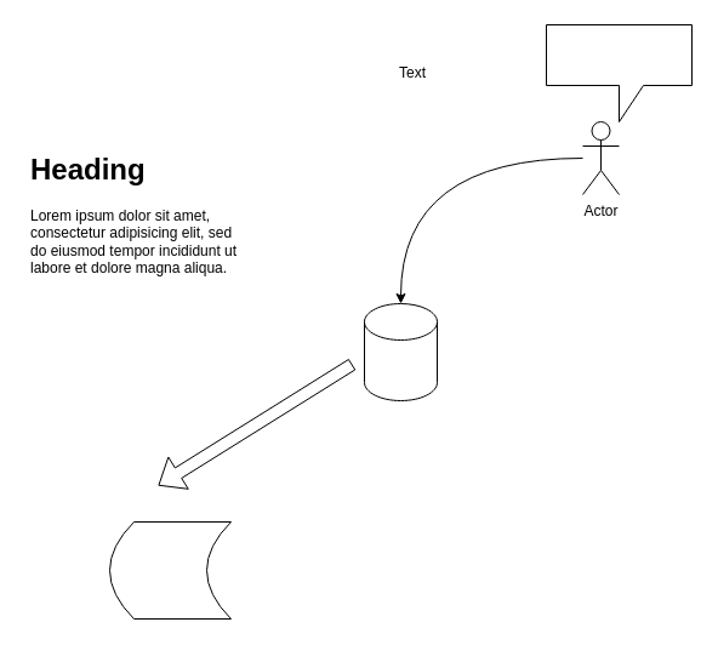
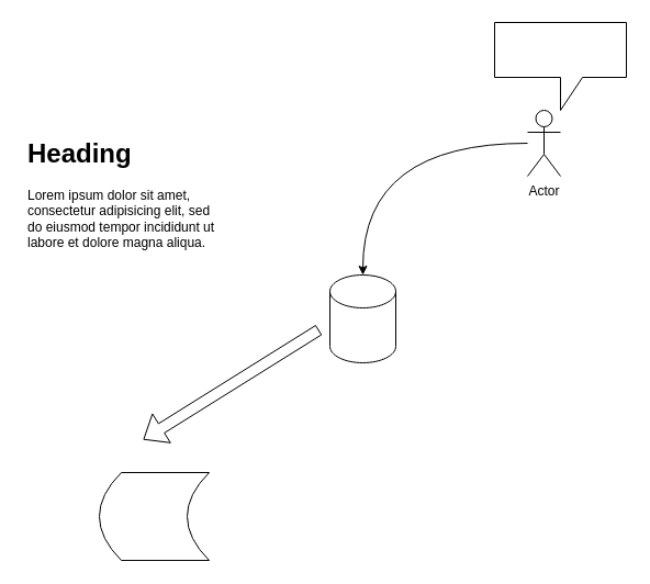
  <mxCell id="0" />
  <mxCell id="1" parent="0" />
- <mxCell id="2" value="Text" style="text;html=1;strokeColor=none;fillColor=none;align=center;verticalAlign=middle;whiteSpace=wrap;rounded=0;" vertex="1" parent="1"><mxGeometry x="320" y="50" width="40" height="20" as="geometry" /></mxCell>
  <mxCell id="3" value="&lt;h1&gt;Heading&lt;/h1&gt;&lt;p&gt;Lorem ipsum dolor sit amet, consectetur adipisicing elit, sed do eiusmod tempor incididunt ut labore et dolore magna aliqua.&lt;/p&gt;" style="text;html=1;strokeColor=none;fillColor=none;spacing=5;spacingTop=-20;whiteSpace=wrap;overflow=hidden;rounded=0;" vertex="1" parent="1"><mxGeometry x="20" y="120" width="190" height="120" as="geometry" /></mxCell>
  <mxCell id="4" value="" style="shape=cylinder3;whiteSpace=wrap;html=1;boundedLbl=1;backgroundOutline=1;size=15;" vertex="1" parent="1"><mxGeometry x="300" y="250" width="60" height="80" as="geometry" /></mxCell>
  <mxCell id="5" style="rounded=0;orthogonalLoop=1;jettySize=auto;html=1;edgeStyle=orthogonalEdgeStyle;curved=1;" edge="1" parent="1" source="6" target="4"><mxGeometry relative="1" as="geometry" /></mxCell>
  <mxCell id="6" value="Actor" style="shape=umlActor;verticalLabelPosition=bottom;verticalAlign=top;html=1;outlineConnect=0;" vertex="1" parent="1"><mxGeometry x="480" y="100" width="30" height="60" as="geometry" /></mxCell>
  <mxCell id="7" value="" style="shape=dataStorage;whiteSpace=wrap;html=1;fixedSize=1;" vertex="1" parent="1"><mxGeometry x="90" y="430" width="100" height="80" as="geometry" /></mxCell>
  <mxCell id="8" value="" style="shape=flexArrow;endArrow=classic;html=1;" edge="1" parent="1"><mxGeometry width="50" height="50" relative="1" as="geometry"><mxPoint x="290" y="300" as="sourcePoint" /><mxPoint x="130" y="400" as="targetPoint" /></mxGeometry></mxCell>
  <mxCell id="9" value="" style="shape=callout;whiteSpace=wrap;html=1;perimeter=calloutPerimeter;" vertex="1" parent="1"><mxGeometry x="450" y="20" width="120" height="80" as="geometry" /></mxCell>
